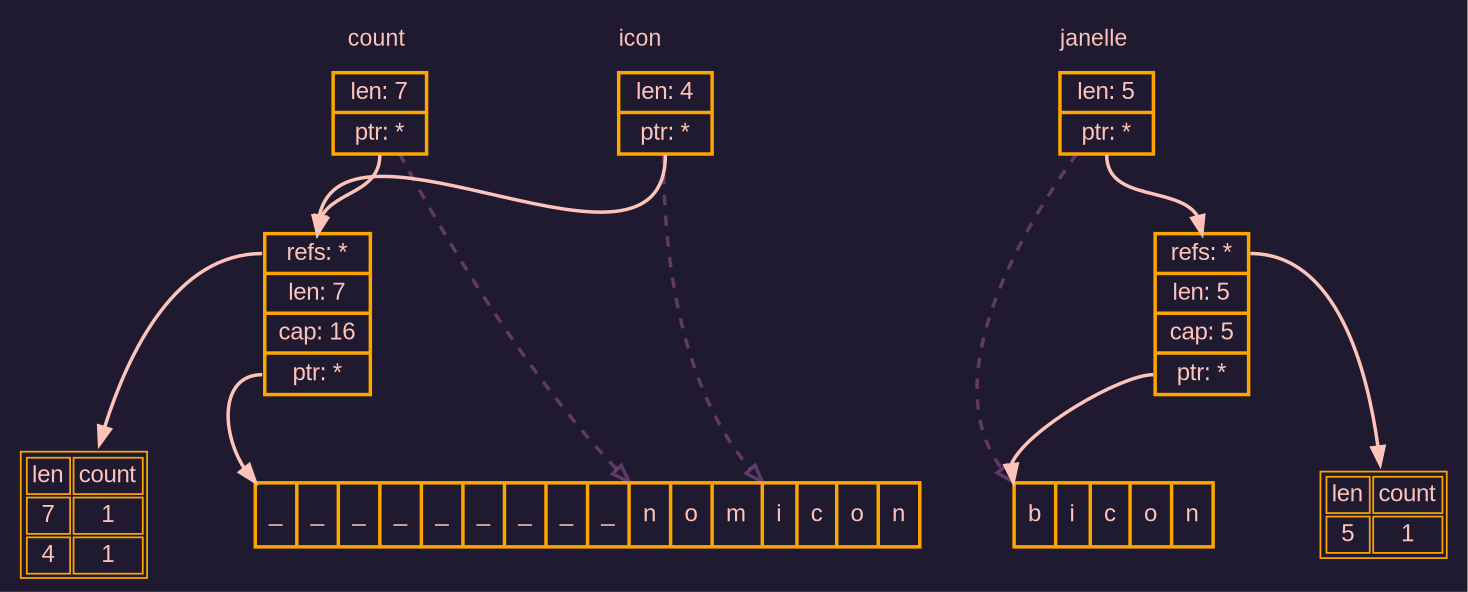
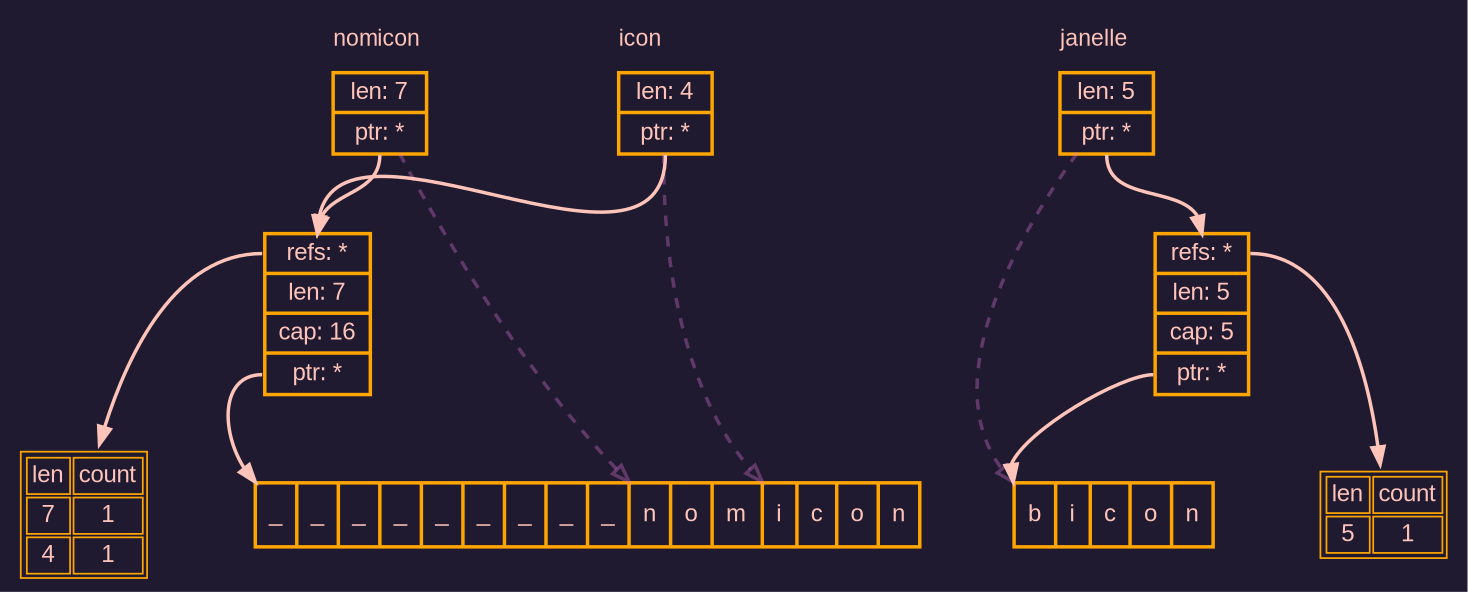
  digraph {
    bgcolor="#1f1a30"
    concentrate=true
    fontname="Liberation Sans"
    nodesep=0.75
    ranksep="0.4 equally"
    node [color=orange fontcolor="#ffc4b9" fontname="Liberation Sans" shape=record style=bold]
    edge [color="#ffc4b9" headport="priorities:n" style=bold fontname="Liberation Sans"]
    n1 [label="{{len: 7} | {<ptr> ptr: *}}"]
    n2 [label="{{len: 4} | {<ptr> ptr: *}}"]
    n3 [label="{{len: 5} | {<ptr> ptr: *}}"]
    n4 [label="<start> _|_|_|_|<r> _|_|_|_|_|<n> n|o|m|<i> i|c|o|n"]
    n5 [label="<start> b|i|c|o|n"]
    n6 [label="{{<priorities> refs: *}|{len: 7}|{cap: 16}|{<ptr> ptr: *}}"]
    n7 [label="{{<priorities> refs: *}|{len: 5}|{cap: 5}|{<ptr> ptr: *}}"]
    n8 [label=<             <table>                 <tr><td>len</td><td>count</td></tr>                 <tr><td>7</td><td>1</td></tr>                 <tr><td>4</td><td>1</td></tr>             </table>         > shape=none]
    n9 [label=<             <table>                 <tr><td>len</td><td>count</td></tr>                 <tr><td>5</td><td>1</td></tr>             </table>         > shape=none]
    subgraph sub_1 {
      color=none
      fontcolor="#ffc4b9"
      fontsize=13
      labeljust=l
      subgraph cluster_2 {
        color=none
        fontcolor="#ffc4b9"
        fontsize=13
-       label=count
+       label=nomicon
        labeljust=l
        n1
      }
      subgraph cluster_3 {
        color=none
        fontcolor="#ffc4b9"
        fontsize=13
        label=icon
        labeljust=l
        n2
      }
      subgraph cluster_4 {
        color=none
        fontcolor="#ffc4b9"
        fontsize=13
        label=janelle
        labeljust=l
        n3
      }
    }
    subgraph sub_5 {
      color=none
      n1
      n2
      n3
      n4
      n5
    }
    n1 -> n4 [arrowhead=empty color="#ee7ce451" headport="n:nw" penwidth=2 style=dashed]
    n1 -> n6 [tailport="ptr:s"]
    n2 -> n4 [arrowhead=empty color="#ee7ce451" headport="i:nw" penwidth=2 style=dashed]
    n2 -> n6 [tailport="ptr:s"]
    n3 -> n5 [arrowhead=empty color="#ee7ce451" headport="start:nw" penwidth=2 style=dashed]
    n3 -> n7 [tailport="ptr:s"]
    n6 -> n4 [headport="start:nw" tailport="ptr:w"]
    n6 -> n8 [tailport=priorities headport=""]
    n7 -> n5 [headport="start:nw" tailport="ptr:w"]
    n7 -> n9 [tailport=priorities headport=""]
  }
